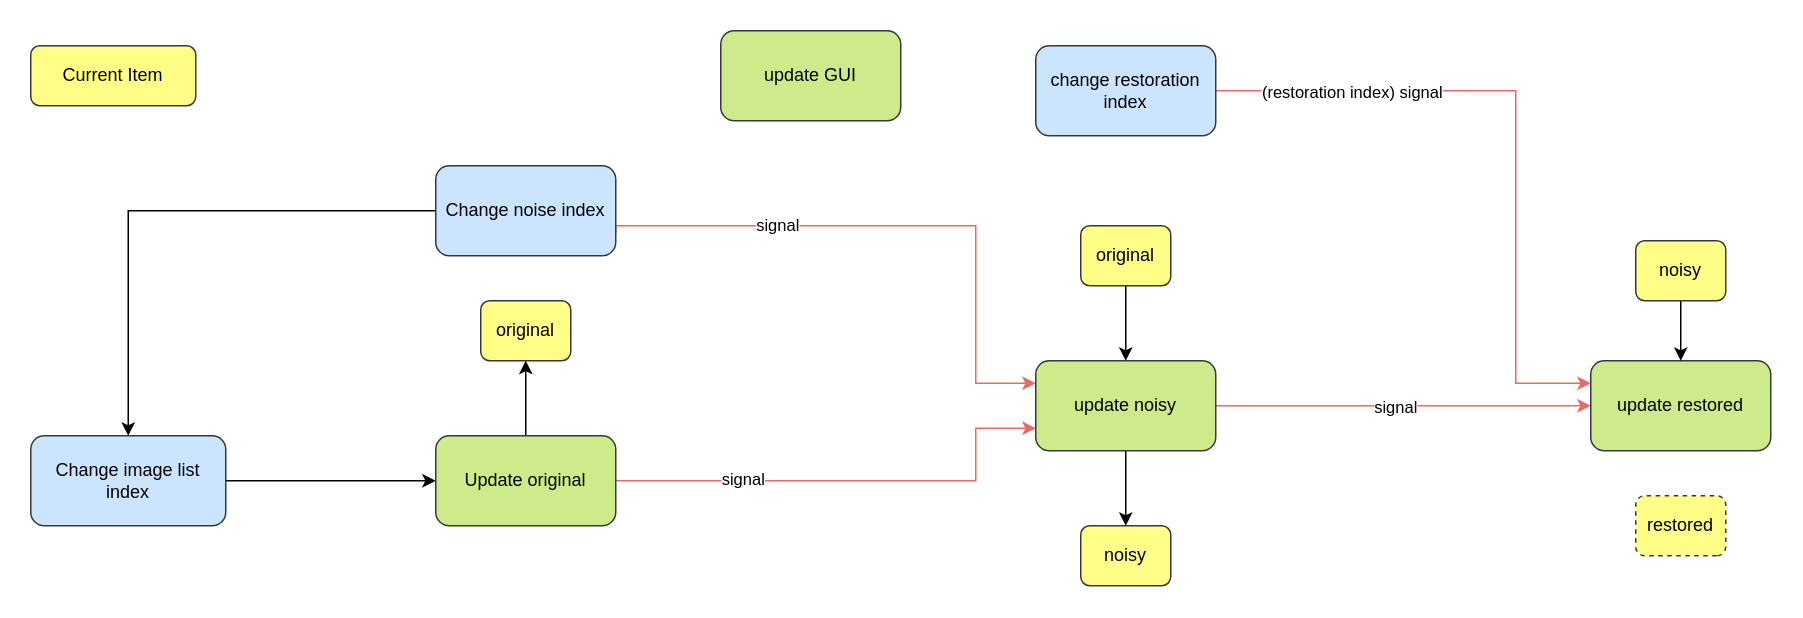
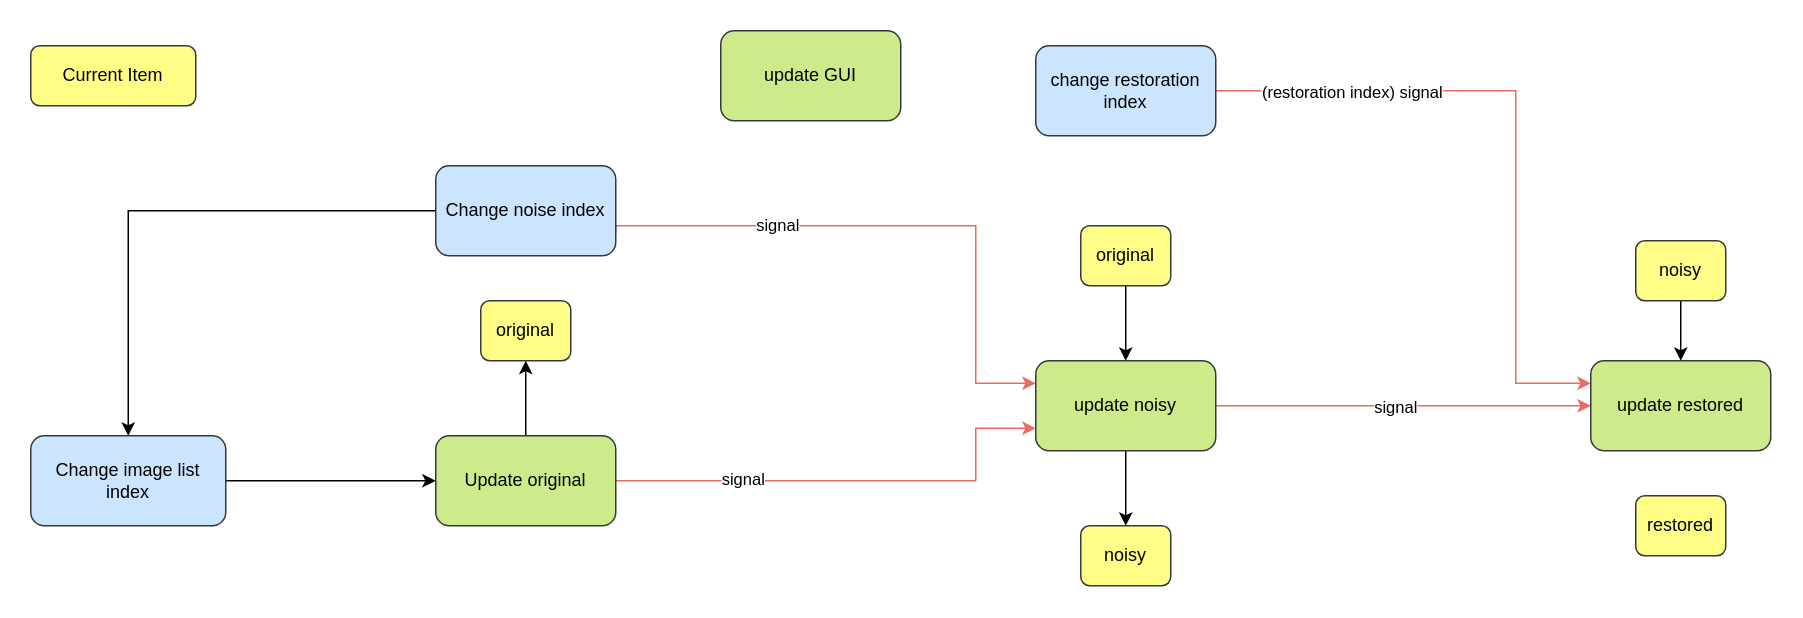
  <mxCell id="0" />
  <mxCell id="1" parent="0" />
  <mxCell id="2" value="original" style="rounded=1;whiteSpace=wrap;html=1;fillColor=#ffff88;strokeColor=#36393d;" vertex="1" parent="1"><mxGeometry x="320" y="200" width="60" height="40" as="geometry" /></mxCell>
  <mxCell id="3" value="signal" style="edgeStyle=orthogonalEdgeStyle;rounded=0;orthogonalLoop=1;jettySize=auto;html=1;strokeColor=#EA6B66;entryX=0;entryY=0.25;entryDx=0;entryDy=0;exitX=1;exitY=0.75;exitDx=0;exitDy=0;" edge="1" parent="1" source="5" target="9"><mxGeometry x="-0.428" relative="1" as="geometry"><Array as="points"><mxPoint x="410" y="150" /><mxPoint x="650" y="150" /><mxPoint x="650" y="255" /></Array><mxPoint x="1" as="offset" /></mxGeometry></mxCell>
  <mxCell id="4" style="edgeStyle=orthogonalEdgeStyle;rounded=0;orthogonalLoop=1;jettySize=auto;html=1;strokeColor=#000000;" edge="1" parent="1" source="5" target="21"><mxGeometry relative="1" as="geometry" /></mxCell>
  <mxCell id="5" value="Change noise index" style="rounded=1;whiteSpace=wrap;html=1;fillColor=#cce5ff;strokeColor=#36393d;" vertex="1" parent="1"><mxGeometry x="290" y="110" width="120" height="60" as="geometry" /></mxCell>
  <mxCell id="6" style="edgeStyle=orthogonalEdgeStyle;rounded=0;orthogonalLoop=1;jettySize=auto;html=1;fillColor=#ffcccc;strokeColor=#EA6B66;" edge="1" parent="1" source="9" target="10"><mxGeometry relative="1" as="geometry" /></mxCell>
  <mxCell id="7" value="signal" style="edgeLabel;html=1;align=center;verticalAlign=middle;resizable=0;points=[];" vertex="1" connectable="0" parent="6"><mxGeometry x="-0.176" y="2" relative="1" as="geometry"><mxPoint x="16" y="2" as="offset" /></mxGeometry></mxCell>
  <mxCell id="8" style="edgeStyle=orthogonalEdgeStyle;rounded=0;orthogonalLoop=1;jettySize=auto;html=1;entryX=0.5;entryY=1;entryDx=0;entryDy=0;strokeColor=#000000;exitX=0.5;exitY=1;exitDx=0;exitDy=0;" edge="1" parent="1" source="9" target="16"><mxGeometry relative="1" as="geometry" /></mxCell>
  <mxCell id="9" value="update noisy" style="rounded=1;whiteSpace=wrap;html=1;fillColor=#cdeb8b;strokeColor=#36393d;" vertex="1" parent="1"><mxGeometry x="690" y="240" width="120" height="60" as="geometry" /></mxCell>
  <mxCell id="10" value="update restored" style="rounded=1;whiteSpace=wrap;html=1;fillColor=#cdeb8b;strokeColor=#36393d;" vertex="1" parent="1"><mxGeometry x="1060" y="240" width="120" height="60" as="geometry" /></mxCell>
  <mxCell id="11" style="edgeStyle=orthogonalEdgeStyle;rounded=0;orthogonalLoop=1;jettySize=auto;html=1;fillColor=#ffcccc;strokeColor=#EA6B66;entryX=0;entryY=0.25;entryDx=0;entryDy=0;" edge="1" parent="1" source="13" target="10"><mxGeometry relative="1" as="geometry"><mxPoint x="1070" y="260" as="targetPoint" /><Array as="points"><mxPoint x="1010" y="60" /><mxPoint x="1010" y="255" /></Array></mxGeometry></mxCell>
  <mxCell id="12" value="(restoration index) signal" style="edgeLabel;html=1;align=center;verticalAlign=middle;resizable=0;points=[];" vertex="1" connectable="0" parent="11"><mxGeometry x="0.221" y="-2" relative="1" as="geometry"><mxPoint x="-108" y="-72" as="offset" /></mxGeometry></mxCell>
  <mxCell id="13" value="change restoration index" style="rounded=1;whiteSpace=wrap;html=1;fillColor=#cce5ff;strokeColor=#36393d;" vertex="1" parent="1"><mxGeometry x="690" y="30" width="120" height="60" as="geometry" /></mxCell>
  <mxCell id="14" style="edgeStyle=orthogonalEdgeStyle;rounded=0;orthogonalLoop=1;jettySize=auto;html=1;entryX=0.5;entryY=0;entryDx=0;entryDy=0;" edge="1" parent="1" source="15" target="9"><mxGeometry relative="1" as="geometry" /></mxCell>
  <mxCell id="15" value="original" style="rounded=1;whiteSpace=wrap;html=1;fillColor=#ffff88;strokeColor=#36393d;" vertex="1" parent="1"><mxGeometry x="720" y="150" width="60" height="40" as="geometry" /></mxCell>
  <mxCell id="16" value="noisy" style="rounded=1;whiteSpace=wrap;html=1;fillColor=#ffff88;strokeColor=#36393d;direction=west;" vertex="1" parent="1"><mxGeometry x="720" y="350" width="60" height="40" as="geometry" /></mxCell>
  <mxCell id="17" style="edgeStyle=orthogonalEdgeStyle;rounded=0;orthogonalLoop=1;jettySize=auto;html=1;entryX=0.5;entryY=0;entryDx=0;entryDy=0;" edge="1" source="18" parent="1" target="10"><mxGeometry relative="1" as="geometry"><mxPoint x="1090" y="240" as="targetPoint" /></mxGeometry></mxCell>
  <mxCell id="18" value="noisy" style="rounded=1;whiteSpace=wrap;html=1;fillColor=#ffff88;strokeColor=#36393d;" vertex="1" parent="1"><mxGeometry x="1090" y="160" width="60" height="40" as="geometry" /></mxCell>
- <mxCell id="19" value="restored" style="rounded=1;whiteSpace=wrap;html=1;fillColor=#ffff88;strokeColor=#36393d;direction=west;dashed=1;" vertex="1" parent="1"><mxGeometry x="1090" y="330" width="60" height="40" as="geometry" /></mxCell>
+ <mxCell id="19" value="restored" style="rounded=1;whiteSpace=wrap;html=1;fillColor=#ffff88;strokeColor=#36393d;direction=west;" vertex="1" parent="1"><mxGeometry x="1090" y="330" width="60" height="40" as="geometry" /></mxCell>
  <mxCell id="20" style="edgeStyle=orthogonalEdgeStyle;rounded=0;orthogonalLoop=1;jettySize=auto;html=1;strokeColor=#000000;" edge="1" parent="1" source="21" target="25"><mxGeometry relative="1" as="geometry" /></mxCell>
  <mxCell id="21" value="Change image list index" style="rounded=1;whiteSpace=wrap;html=1;fillColor=#cce5ff;strokeColor=#36393d;" vertex="1" parent="1"><mxGeometry x="20" y="290" width="130" height="60" as="geometry" /></mxCell>
  <mxCell id="22" style="edgeStyle=orthogonalEdgeStyle;rounded=0;orthogonalLoop=1;jettySize=auto;html=1;entryX=0;entryY=0.75;entryDx=0;entryDy=0;strokeColor=#EA6B66;" edge="1" parent="1" source="25" target="9"><mxGeometry relative="1" as="geometry"><Array as="points"><mxPoint x="650" y="320" /><mxPoint x="650" y="285" /></Array></mxGeometry></mxCell>
  <mxCell id="23" value="signal" style="edgeLabel;html=1;align=center;verticalAlign=middle;resizable=0;points=[];" vertex="1" connectable="0" parent="22"><mxGeometry x="-0.464" y="2" relative="1" as="geometry"><mxPoint as="offset" /></mxGeometry></mxCell>
  <mxCell id="24" style="edgeStyle=orthogonalEdgeStyle;rounded=0;orthogonalLoop=1;jettySize=auto;html=1;entryX=0.5;entryY=1;entryDx=0;entryDy=0;strokeColor=#000000;" edge="1" parent="1" source="25" target="2"><mxGeometry relative="1" as="geometry" /></mxCell>
  <mxCell id="25" value="Update original" style="rounded=1;whiteSpace=wrap;html=1;fillColor=#cdeb8b;strokeColor=#36393d;" vertex="1" parent="1"><mxGeometry x="290" y="290" width="120" height="60" as="geometry" /></mxCell>
  <mxCell id="26" value="Current Item" style="rounded=1;whiteSpace=wrap;html=1;fillColor=#ffff88;strokeColor=#36393d;" vertex="1" parent="1"><mxGeometry x="20" y="30" width="110" height="40" as="geometry" /></mxCell>
  <mxCell id="27" value="update GUI" style="rounded=1;whiteSpace=wrap;html=1;fillColor=#cdeb8b;strokeColor=#36393d;" vertex="1" parent="1"><mxGeometry x="480" width="120" height="60" as="geometry" y="20" /></mxCell>
